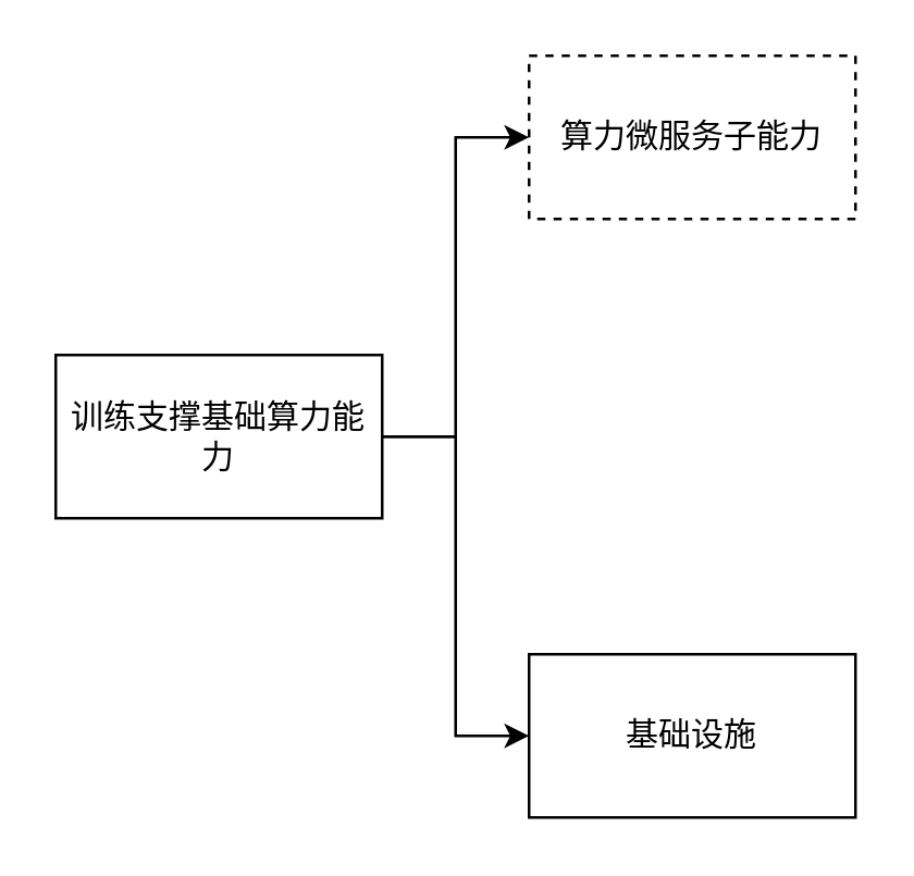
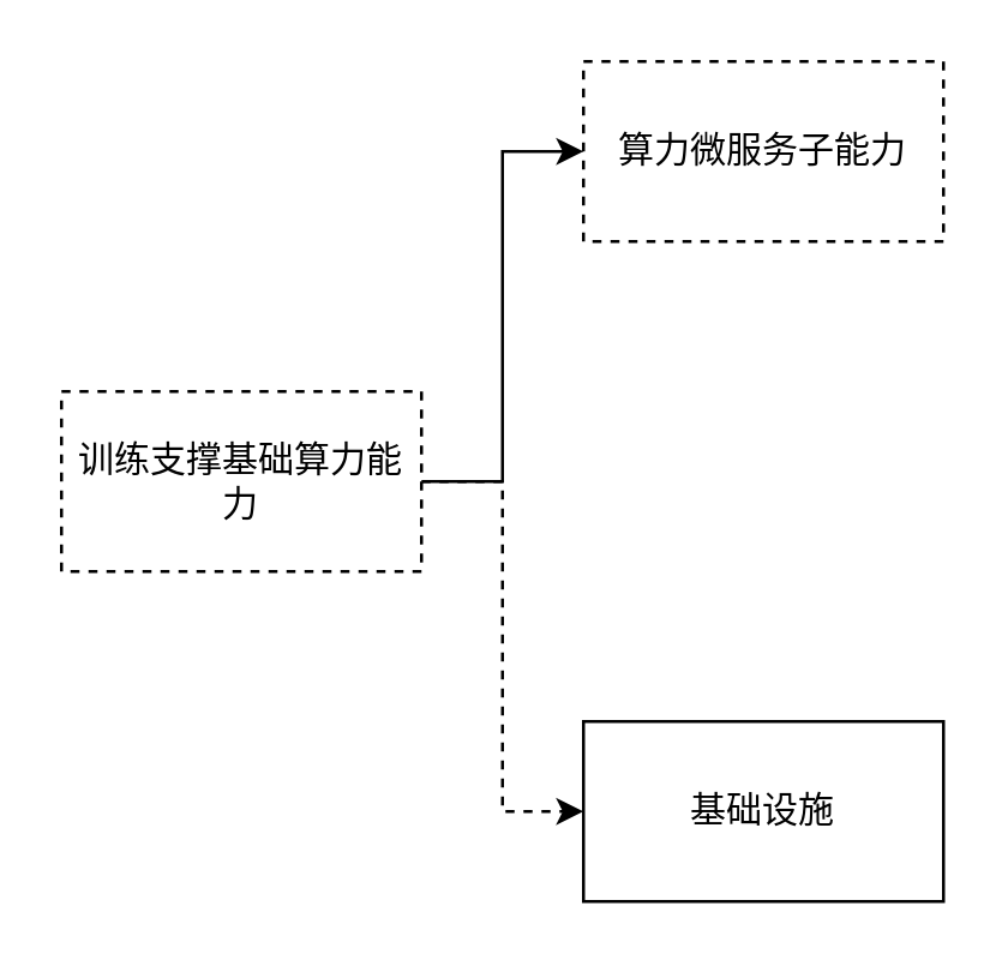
  <mxCell id="0" />
  <mxCell id="1" parent="0" />
  <mxCell id="2" style="edgeStyle=orthogonalEdgeStyle;rounded=0;orthogonalLoop=1;jettySize=auto;html=1;entryX=0;entryY=0.5;entryDx=0;entryDy=0;" edge="1" parent="1" source="4" target="5"><mxGeometry relative="1" as="geometry" /></mxCell>
- <mxCell id="3" style="edgeStyle=orthogonalEdgeStyle;rounded=0;orthogonalLoop=1;jettySize=auto;html=1;entryX=0;entryY=0.5;entryDx=0;entryDy=0;" edge="1" parent="1" source="4" target="6"><mxGeometry relative="1" as="geometry" /></mxCell>
- <mxCell id="4" value="训练支撑基础算力能力" style="rounded=0;whiteSpace=wrap;html=1;" parent="1" vertex="1"><mxGeometry x="20" y="130" width="120" height="60" as="geometry" /></mxCell>
+ <mxCell id="3" style="edgeStyle=orthogonalEdgeStyle;rounded=0;orthogonalLoop=1;jettySize=auto;html=1;entryX=0;entryY=0.5;entryDx=0;entryDy=0;dashed=1;" edge="1" parent="1" source="4" target="6"><mxGeometry relative="1" as="geometry" /></mxCell>
+ <mxCell id="4" value="训练支撑基础算力能力" style="rounded=0;whiteSpace=wrap;html=1;dashed=1;" parent="1" vertex="1"><mxGeometry x="20" y="130" width="120" height="60" as="geometry" /></mxCell>
  <mxCell id="5" value="算力微服务子能力" style="rounded=0;whiteSpace=wrap;html=1;dashed=1;" parent="1" vertex="1"><mxGeometry x="194" y="20" width="120" height="60" as="geometry" /></mxCell>
  <mxCell id="6" value="基础设施" style="rounded=0;whiteSpace=wrap;html=1;" parent="1" vertex="1"><mxGeometry x="194" y="240" width="120" height="60" as="geometry" /></mxCell>
